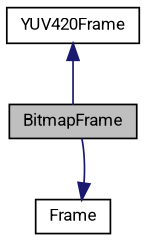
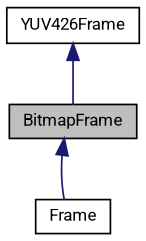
  digraph {
    fontname=Roboto
    node [color=black fillcolor=white fontname=Roboto fontsize=10 shape=record style=filled]
    edge [color=midnightblue dir=back fontname=Roboto fontsize=10 labelfontname=Helvetica labelfontsize=10 style=solid]
    n1 [fillcolor=grey75 fontcolor=black height=0.2 label=BitmapFrame width=0.4]
-   n2 [height=0.2 label=YUV420Frame width=0.4]
+   n2 [height=0.2 label=YUV426Frame width=0.4]
    n3 [height=0.2 label=Frame width=0.4]
    n2 -> n1
-   n3 -> n1
+   n1 -> n3
  }
